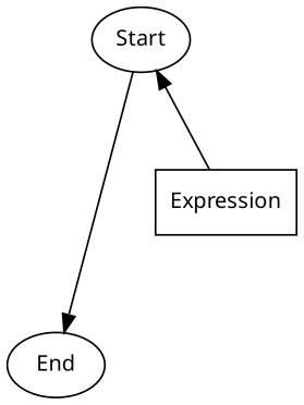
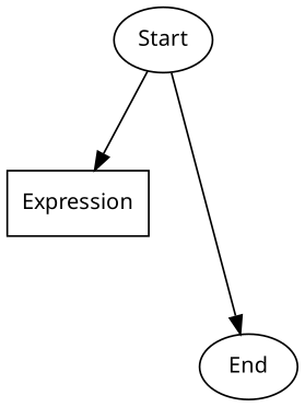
  digraph {
    fontname="Noto Sans"
    nodesep=0.5
    rankdir=TB
    ranksep=0.75
    node [fontname="Noto Sans" fontsize=12 shape=ellipse]
    edge [color=black fontname="Noto Sans" fontsize=10 style=solid]
    n1 [label=Start]
    n2 [label=Expression shape=box]
    n3 [label=End]
    subgraph sub_1 {
      rank=source
      n1
    }
    subgraph sub_2 {
      rank=same
      n2
    }
    subgraph sub_3 {
      rank=sink
      n3
    }
    subgraph cluster_4 {
      color=green
      fontsize=16
      label=Functions
      style=dashed
    }
    subgraph cluster_5 {
      color=blue
      fontsize=16
      label="Main Code"
      style=dashed
    }
-   n2 -> n1
+   n1 -> n2
    n1 -> n3
  }
